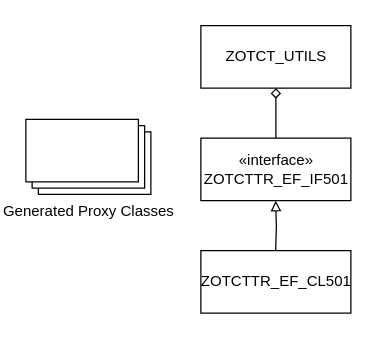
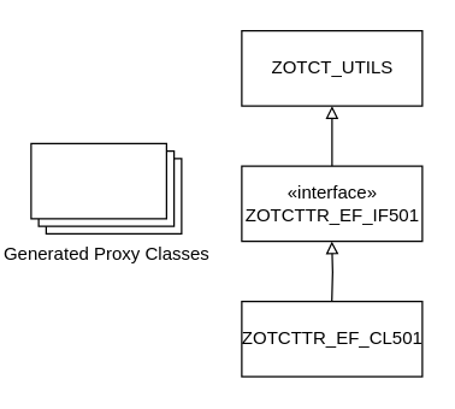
  <mxCell id="0" />
  <mxCell id="1" parent="0" />
  <mxCell id="2" value="ZOTCT_UTILS" style="html=1;" parent="1" vertex="1"><mxGeometry x="160" y="20" width="120" height="50" as="geometry" /></mxCell>
- <mxCell id="3" style="edgeStyle=orthogonalEdgeStyle;rounded=0;orthogonalLoop=1;jettySize=auto;html=1;entryX=0.5;entryY=1;entryDx=0;entryDy=0;endArrow=diamond;endFill=0;" parent="1" source="4" target="2" edge="1"><mxGeometry relative="1" as="geometry" /></mxCell>
+ <mxCell id="3" style="edgeStyle=orthogonalEdgeStyle;rounded=0;orthogonalLoop=1;jettySize=auto;html=1;entryX=0.5;entryY=1;entryDx=0;entryDy=0;endArrow=block;endFill=0;" parent="1" source="4" target="2" edge="1"><mxGeometry relative="1" as="geometry" /></mxCell>
  <mxCell id="4" value="«interface»&lt;br&gt;ZOTCTTR_EF_IF501" style="html=1;" parent="1" vertex="1"><mxGeometry x="160" y="110" width="120" height="50" as="geometry" /></mxCell>
  <mxCell id="5" value="Generated Proxy Classes" style="verticalLabelPosition=bottom;verticalAlign=top;html=1;shape=mxgraph.basic.layered_rect;dx=10;outlineConnect=0;" parent="1" vertex="1"><mxGeometry x="20" y="95" width="100" height="60" as="geometry" /></mxCell>
  <mxCell id="6" value="ZOTCTTR_EF_CL501" style="html=1;" vertex="1" parent="1"><mxGeometry x="160" y="200" width="120" height="50" as="geometry" /></mxCell>
  <mxCell id="7" style="edgeStyle=orthogonalEdgeStyle;rounded=0;orthogonalLoop=1;jettySize=auto;html=1;entryX=0.5;entryY=1;entryDx=0;entryDy=0;endArrow=block;endFill=0;" edge="1" parent="1"><mxGeometry relative="1" as="geometry"><mxPoint x="219.86" y="200" as="sourcePoint" /><mxPoint x="219.86" y="160" as="targetPoint" /></mxGeometry></mxCell>
